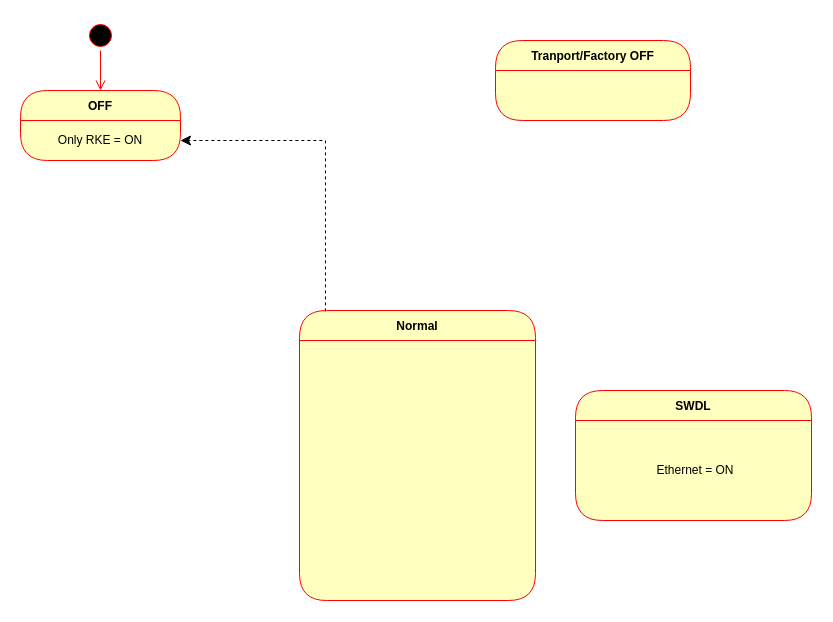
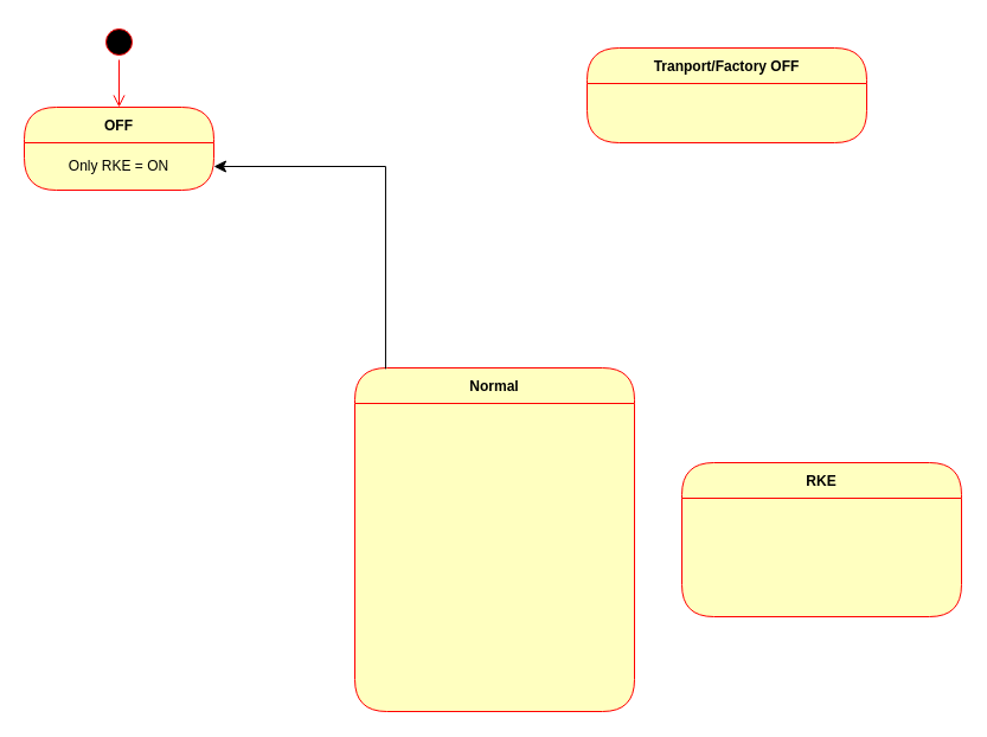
  <mxCell id="0" />
  <mxCell id="1" parent="0" />
  <mxCell id="2" value="OFF" style="swimlane;fontStyle=1;align=center;verticalAlign=middle;childLayout=stackLayout;horizontal=1;startSize=30;horizontalStack=0;resizeParent=0;resizeLast=1;container=0;fontColor=#000000;collapsible=0;rounded=1;arcSize=30;strokeColor=#ff0000;fillColor=#ffffc0;swimlaneFillColor=#ffffc0;dropTarget=0;" vertex="1" parent="1"><mxGeometry x="20" y="90" width="160" height="70" as="geometry" /></mxCell>
  <mxCell id="3" value="Only RKE = ON" style="text;html=1;strokeColor=none;fillColor=none;align=center;verticalAlign=middle;spacingLeft=4;spacingRight=4;whiteSpace=wrap;overflow=hidden;rotatable=0;fontColor=#000000;" vertex="1" parent="2"><mxGeometry y="30" width="160" height="40" as="geometry" /></mxCell>
  <mxCell id="4" value="" style="edgeStyle=elbowEdgeStyle;elbow=vertical;endArrow=classic;html=1;curved=0;rounded=0;endSize=8;startSize=8;" edge="1" parent="1"><mxGeometry width="50" height="50" relative="1" as="geometry"><mxPoint x="355" y="390" as="sourcePoint" /><mxPoint x="405" y="340" as="targetPoint" /></mxGeometry></mxCell>
  <mxCell id="5" value="Normal" style="swimlane;fontStyle=1;align=center;verticalAlign=middle;childLayout=stackLayout;horizontal=1;startSize=30;horizontalStack=0;resizeParent=0;resizeLast=1;container=0;fontColor=#000000;collapsible=0;rounded=1;arcSize=30;strokeColor=#ff0000;fillColor=#ffffc0;swimlaneFillColor=#ffffc0;dropTarget=0;" vertex="1" parent="1"><mxGeometry x="299" y="310" width="236" height="290" as="geometry" /></mxCell>
  <mxCell id="6" value="" style="ellipse;html=1;shape=startState;fillColor=#000000;strokeColor=#ff0000;" vertex="1" parent="1"><mxGeometry x="85" y="20" width="30" height="30" as="geometry" /></mxCell>
  <mxCell id="7" value="" style="edgeStyle=orthogonalEdgeStyle;html=1;verticalAlign=bottom;endArrow=open;endSize=8;strokeColor=#ff0000;rounded=0;entryX=0.5;entryY=0;entryDx=0;entryDy=0;" edge="1" source="6" parent="1" target="2"><mxGeometry relative="1" as="geometry"><mxPoint x="165" y="120" as="targetPoint" /></mxGeometry></mxCell>
- <mxCell id="8" value="" style="edgeStyle=elbowEdgeStyle;elbow=vertical;endArrow=classic;html=1;curved=0;rounded=0;endSize=8;startSize=8;exitX=0.11;exitY=0.003;exitDx=0;exitDy=0;exitPerimeter=0;entryX=1;entryY=0.5;entryDx=0;entryDy=0;dashed=1;" edge="1" parent="1" source="5" target="3"><mxGeometry width="50" height="50" relative="1" as="geometry"><mxPoint x="305" y="250" as="sourcePoint" /><mxPoint x="215" y="160" as="targetPoint" /><Array as="points"><mxPoint x="255" y="140" /><mxPoint x="96.5" y="260" /></Array></mxGeometry></mxCell>
- <mxCell id="9" value="Tranport/Factory OFF" style="swimlane;fontStyle=1;align=center;verticalAlign=middle;childLayout=stackLayout;horizontal=1;startSize=30;horizontalStack=0;resizeParent=0;resizeLast=1;container=0;fontColor=#000000;collapsible=0;rounded=1;arcSize=30;strokeColor=#ff0000;fillColor=#ffffc0;swimlaneFillColor=#ffffc0;dropTarget=0;" vertex="1" parent="1"><mxGeometry x="495" y="40" width="195" height="80" as="geometry" /></mxCell>
- <mxCell id="10" value="SWDL" style="swimlane;fontStyle=1;align=center;verticalAlign=middle;childLayout=stackLayout;horizontal=1;startSize=30;horizontalStack=0;resizeParent=0;resizeLast=1;container=0;fontColor=#000000;collapsible=0;rounded=1;arcSize=30;strokeColor=#ff0000;fillColor=#ffffc0;swimlaneFillColor=#ffffc0;dropTarget=0;" vertex="1" parent="1"><mxGeometry x="575" y="390" width="236" height="130" as="geometry" /></mxCell>
- <mxCell id="11" value="Ethernet = ON" style="text;strokeColor=none;align=center;fillColor=none;html=1;verticalAlign=middle;whiteSpace=wrap;rounded=0;" vertex="1" parent="1"><mxGeometry x="595" y="430" width="200" height="80" as="geometry" /></mxCell>
+ <mxCell id="8" value="" style="edgeStyle=elbowEdgeStyle;elbow=vertical;endArrow=classic;html=1;curved=0;rounded=0;endSize=8;startSize=8;exitX=0.11;exitY=0.003;exitDx=0;exitDy=0;exitPerimeter=0;entryX=1;entryY=0.5;entryDx=0;entryDy=0;" edge="1" parent="1" source="5" target="3"><mxGeometry width="50" height="50" relative="1" as="geometry"><mxPoint x="305" y="250" as="sourcePoint" /><mxPoint x="215" y="160" as="targetPoint" /><Array as="points"><mxPoint x="255" y="140" /><mxPoint x="96.5" y="260" /></Array></mxGeometry></mxCell>
+ <mxCell id="9" value="Tranport/Factory OFF" style="swimlane;fontStyle=1;align=center;verticalAlign=middle;childLayout=stackLayout;horizontal=1;startSize=30;horizontalStack=0;resizeParent=0;resizeLast=1;container=0;fontColor=#000000;collapsible=0;rounded=1;arcSize=30;strokeColor=#ff0000;fillColor=#ffffc0;swimlaneFillColor=#ffffc0;dropTarget=0;" vertex="1" parent="1"><mxGeometry x="495" y="40" width="236" height="80" as="geometry" /></mxCell>
+ <mxCell id="10" value="RKE" style="swimlane;fontStyle=1;align=center;verticalAlign=middle;childLayout=stackLayout;horizontal=1;startSize=30;horizontalStack=0;resizeParent=0;resizeLast=1;container=0;fontColor=#000000;collapsible=0;rounded=1;arcSize=30;strokeColor=#ff0000;fillColor=#ffffc0;swimlaneFillColor=#ffffc0;dropTarget=0;" vertex="1" parent="1"><mxGeometry x="575" y="390" width="236" height="130" as="geometry" /></mxCell>
